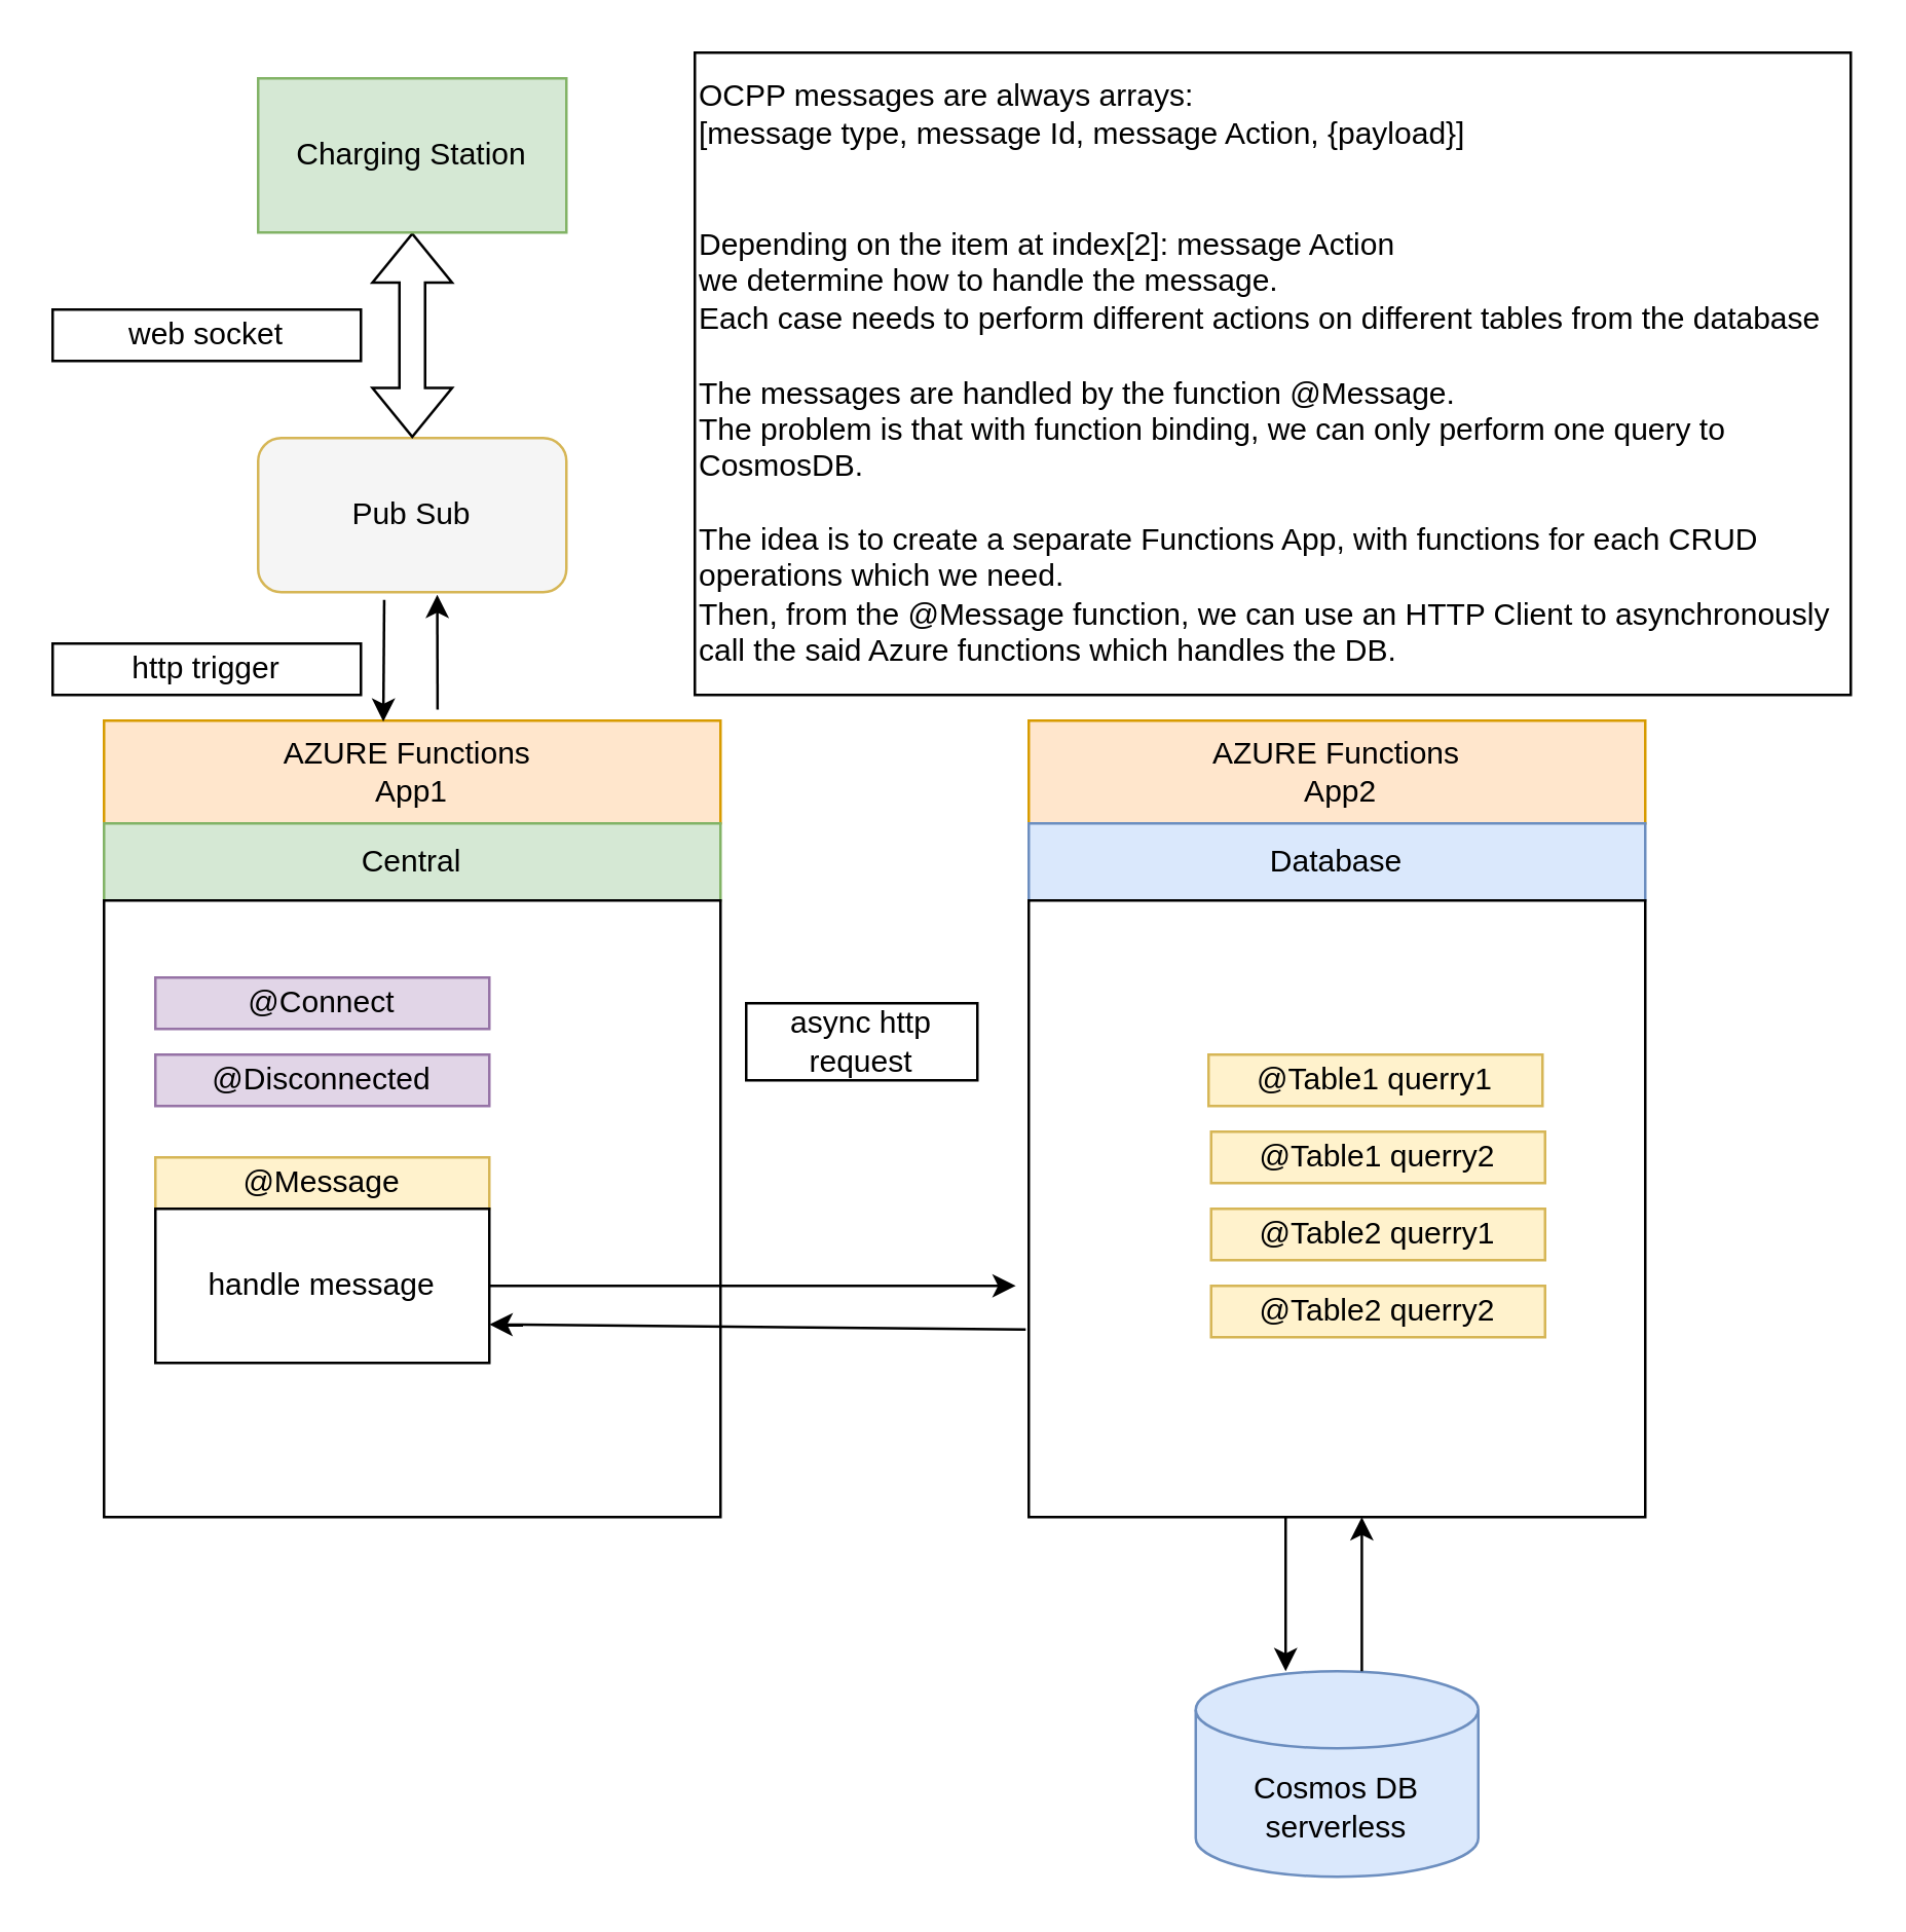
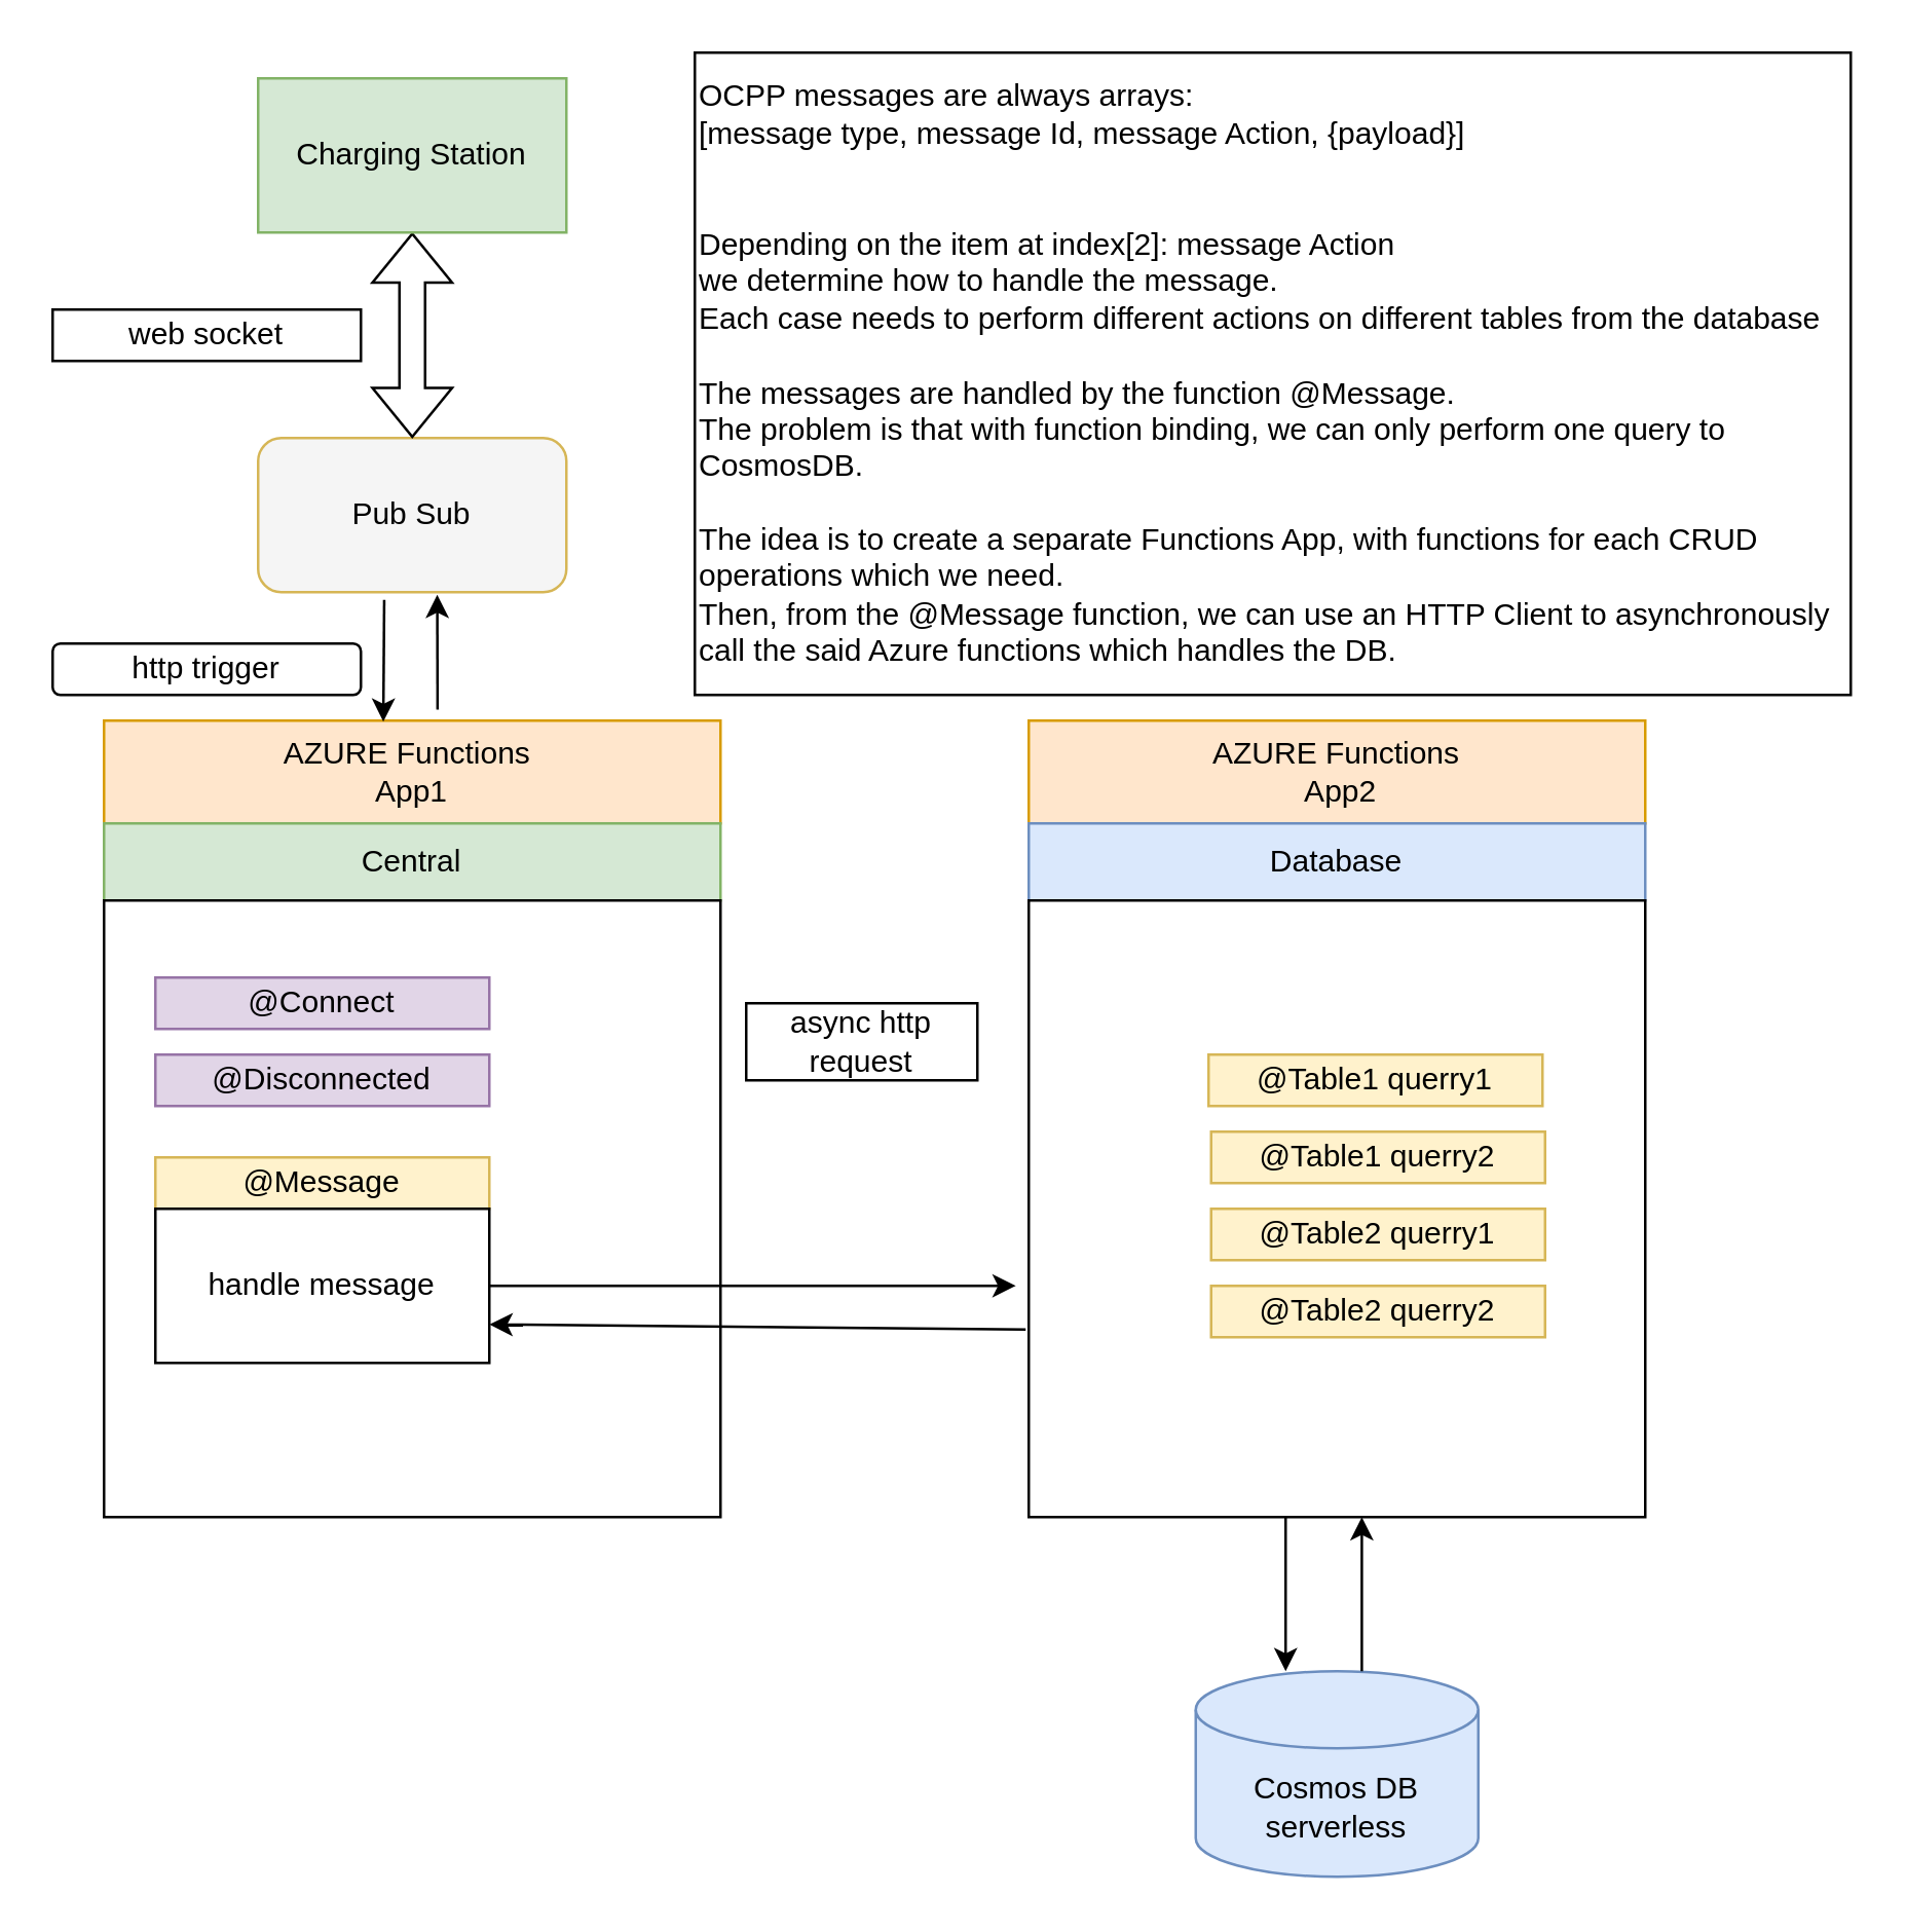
  <mxCell id="0" />
  <mxCell id="1" parent="0" />
  <mxCell id="2" value="&lt;div&gt;AZURE Functions&amp;nbsp;&lt;/div&gt;&lt;div&gt;App1&lt;br&gt;&lt;/div&gt;" style="rounded=0;whiteSpace=wrap;html=1;fillColor=#ffe6cc;strokeColor=#d79b00;" parent="1" vertex="1"><mxGeometry x="40" y="280" width="240" height="40" as="geometry" /></mxCell>
  <mxCell id="3" value="Central" style="rounded=0;whiteSpace=wrap;html=1;fillColor=#d5e8d4;strokeColor=#82b366;" parent="1" vertex="1"><mxGeometry x="40" y="320" width="240" height="30" as="geometry" /></mxCell>
  <mxCell id="4" value="&lt;div&gt;AZURE Functions&lt;/div&gt;&amp;nbsp;App2" style="rounded=0;whiteSpace=wrap;html=1;fillColor=#ffe6cc;strokeColor=#d79b00;" parent="1" vertex="1"><mxGeometry x="400" y="280" width="240" height="40" as="geometry" /></mxCell>
  <mxCell id="5" value="Database" style="rounded=0;whiteSpace=wrap;html=1;fillColor=#dae8fc;strokeColor=#6c8ebf;" parent="1" vertex="1"><mxGeometry x="400" y="320" width="240" height="30" as="geometry" /></mxCell>
  <mxCell id="6" value="" style="rounded=0;whiteSpace=wrap;html=1;" parent="1" vertex="1"><mxGeometry x="40" y="350" width="240" height="240" as="geometry" /></mxCell>
  <mxCell id="7" value="@Connect" style="rounded=0;whiteSpace=wrap;html=1;fillColor=#e1d5e7;strokeColor=#9673a6;" parent="1" vertex="1"><mxGeometry x="60" y="380" width="130" height="20" as="geometry" /></mxCell>
  <mxCell id="8" value="@Disconnected" style="rounded=0;whiteSpace=wrap;html=1;fillColor=#e1d5e7;strokeColor=#9673a6;" parent="1" vertex="1"><mxGeometry x="60" y="410" width="130" height="20" as="geometry" /></mxCell>
  <mxCell id="9" value="@Message" style="rounded=0;whiteSpace=wrap;html=1;fillColor=#fff2cc;strokeColor=#d6b656;" parent="1" vertex="1"><mxGeometry x="60" y="450" width="130" height="20" as="geometry" /></mxCell>
  <mxCell id="10" value="handle message" style="rounded=0;whiteSpace=wrap;html=1;" parent="1" vertex="1"><mxGeometry x="60" y="470" width="130" height="60" as="geometry" /></mxCell>
  <mxCell id="11" value="" style="rounded=0;whiteSpace=wrap;html=1;" parent="1" vertex="1"><mxGeometry x="400" y="350" width="240" height="240" as="geometry" /></mxCell>
  <mxCell id="12" style="edgeStyle=orthogonalEdgeStyle;rounded=0;orthogonalLoop=1;jettySize=auto;html=1;exitX=1;exitY=0.5;exitDx=0;exitDy=0;entryX=-0.021;entryY=0.625;entryDx=0;entryDy=0;entryPerimeter=0;" parent="1" source="10" target="11" edge="1"><mxGeometry relative="1" as="geometry" /></mxCell>
  <mxCell id="13" value="async http request" style="rounded=0;whiteSpace=wrap;html=1;" parent="1" vertex="1"><mxGeometry x="290" y="390" width="90" height="30" as="geometry" /></mxCell>
  <mxCell id="14" value="@Table1 querry1" style="rounded=0;whiteSpace=wrap;html=1;fillColor=#fff2cc;strokeColor=#d6b656;" parent="1" vertex="1"><mxGeometry x="470" y="410" width="130" height="20" as="geometry" /></mxCell>
  <mxCell id="15" value="@Table1 querry2" style="rounded=0;whiteSpace=wrap;html=1;fillColor=#fff2cc;strokeColor=#d6b656;" parent="1" vertex="1"><mxGeometry x="471" y="440" width="130" height="20" as="geometry" /></mxCell>
  <mxCell id="16" value="@Table2 querry1" style="rounded=0;whiteSpace=wrap;html=1;fillColor=#fff2cc;strokeColor=#d6b656;" parent="1" vertex="1"><mxGeometry x="471" y="470" width="130" height="20" as="geometry" /></mxCell>
  <mxCell id="17" value="@Table2 querry2" style="rounded=0;whiteSpace=wrap;html=1;fillColor=#fff2cc;strokeColor=#d6b656;" parent="1" vertex="1"><mxGeometry x="471" y="500" width="130" height="20" as="geometry" /></mxCell>
  <mxCell id="18" value="" style="endArrow=classic;html=1;rounded=0;entryX=1;entryY=0.75;entryDx=0;entryDy=0;exitX=-0.005;exitY=0.696;exitDx=0;exitDy=0;exitPerimeter=0;" parent="1" source="11" target="10" edge="1"><mxGeometry width="50" height="50" relative="1" as="geometry"><mxPoint x="350" y="560" as="sourcePoint" /><mxPoint x="410" y="490" as="targetPoint" /></mxGeometry></mxCell>
  <mxCell id="19" value="&lt;div&gt;Cosmos DB&lt;/div&gt;&lt;div&gt;serverless&lt;br&gt;&lt;/div&gt;" style="shape=cylinder3;whiteSpace=wrap;html=1;boundedLbl=1;backgroundOutline=1;size=15;fillColor=#dae8fc;strokeColor=#6c8ebf;" parent="1" vertex="1"><mxGeometry x="465" y="650" width="110" height="80" as="geometry" /></mxCell>
  <mxCell id="20" value="" style="endArrow=classic;html=1;rounded=0;" parent="1" edge="1"><mxGeometry width="50" height="50" relative="1" as="geometry"><mxPoint x="500" y="590" as="sourcePoint" /><mxPoint x="500" y="650" as="targetPoint" /></mxGeometry></mxCell>
  <mxCell id="21" value="" style="endArrow=classic;html=1;rounded=0;" parent="1" edge="1"><mxGeometry width="50" height="50" relative="1" as="geometry"><mxPoint x="529.66" y="650" as="sourcePoint" /><mxPoint x="529.66" y="590" as="targetPoint" /></mxGeometry></mxCell>
  <mxCell id="22" value="Pub Sub" style="rounded=1;whiteSpace=wrap;html=1;fillColor=#f5f5f5;strokeColor=#d6b656;" parent="1" vertex="1"><mxGeometry x="100" y="170" width="120" height="60" as="geometry" /></mxCell>
  <mxCell id="23" value="" style="shape=flexArrow;endArrow=classic;startArrow=classic;html=1;rounded=0;exitX=0.5;exitY=0;exitDx=0;exitDy=0;" parent="1" source="22" edge="1"><mxGeometry width="100" height="100" relative="1" as="geometry"><mxPoint x="60" y="190" as="sourcePoint" /><mxPoint x="160" y="90" as="targetPoint" /></mxGeometry></mxCell>
  <mxCell id="24" value="Charging Station" style="rounded=0;whiteSpace=wrap;html=1;fillColor=#d5e8d4;strokeColor=#82b366;" parent="1" vertex="1"><mxGeometry x="100" y="30" width="120" height="60" as="geometry" /></mxCell>
  <mxCell id="25" value="" style="endArrow=classic;html=1;rounded=0;exitX=0.409;exitY=1.05;exitDx=0;exitDy=0;exitPerimeter=0;entryX=0.453;entryY=0.011;entryDx=0;entryDy=0;entryPerimeter=0;" parent="1" source="22" target="2" edge="1"><mxGeometry width="50" height="50" relative="1" as="geometry"><mxPoint x="149.66" y="240" as="sourcePoint" /><mxPoint x="150" y="290" as="targetPoint" /></mxGeometry></mxCell>
  <mxCell id="26" value="" style="endArrow=classic;html=1;rounded=0;exitX=0.541;exitY=-0.107;exitDx=0;exitDy=0;exitPerimeter=0;entryX=0.581;entryY=1.016;entryDx=0;entryDy=0;entryPerimeter=0;" parent="1" source="2" target="22" edge="1"><mxGeometry width="50" height="50" relative="1" as="geometry"><mxPoint x="190" y="280" as="sourcePoint" /><mxPoint x="169.66" y="240" as="targetPoint" /></mxGeometry></mxCell>
  <mxCell id="27" value="web socket" style="rounded=0;whiteSpace=wrap;html=1;" parent="1" vertex="1"><mxGeometry x="20" y="120" width="120" height="20" as="geometry" /></mxCell>
- <mxCell id="28" value="http trigger" style="rounded=0;whiteSpace=wrap;html=1;" parent="1" vertex="1"><mxGeometry x="20" y="250" width="120" height="20" as="geometry" /></mxCell>
+ <mxCell id="28" value="http trigger" style="whiteSpace=wrap;html=1;rounded=1;" parent="1" vertex="1"><mxGeometry x="20" y="250" width="120" height="20" as="geometry" /></mxCell>
  <mxCell id="29" value="&lt;div align=&quot;left&quot;&gt;OCPP messages are always arrays:&lt;br&gt;&lt;/div&gt;&lt;div align=&quot;left&quot;&gt;[message type, message Id, message Action, {payload}]&lt;br&gt;&lt;/div&gt;&lt;br&gt;&lt;br&gt;&lt;div&gt;Depending on the item at index[2]: message Action&lt;/div&gt;&lt;div&gt;we determine how to handle the message.&lt;br&gt;Each case needs to perform different actions on different tables from the database&lt;br&gt;&lt;br&gt;The messages are handled by the function @Message.&lt;/div&gt;&lt;div&gt;The problem is that with function binding, we can only perform one query to CosmosDB.&lt;br&gt;&lt;br&gt;The idea is to create a separate Functions App, with functions for each CRUD operations which we need.&lt;br&gt;Then, from the @Message function, we can use an HTTP Client to asynchronously&lt;br&gt;call the said Azure functions which handles the DB.&lt;br&gt;&lt;/div&gt;" style="rounded=0;whiteSpace=wrap;html=1;align=left;" parent="1" vertex="1"><mxGeometry x="270" y="20" width="450" height="250" as="geometry" /></mxCell>
